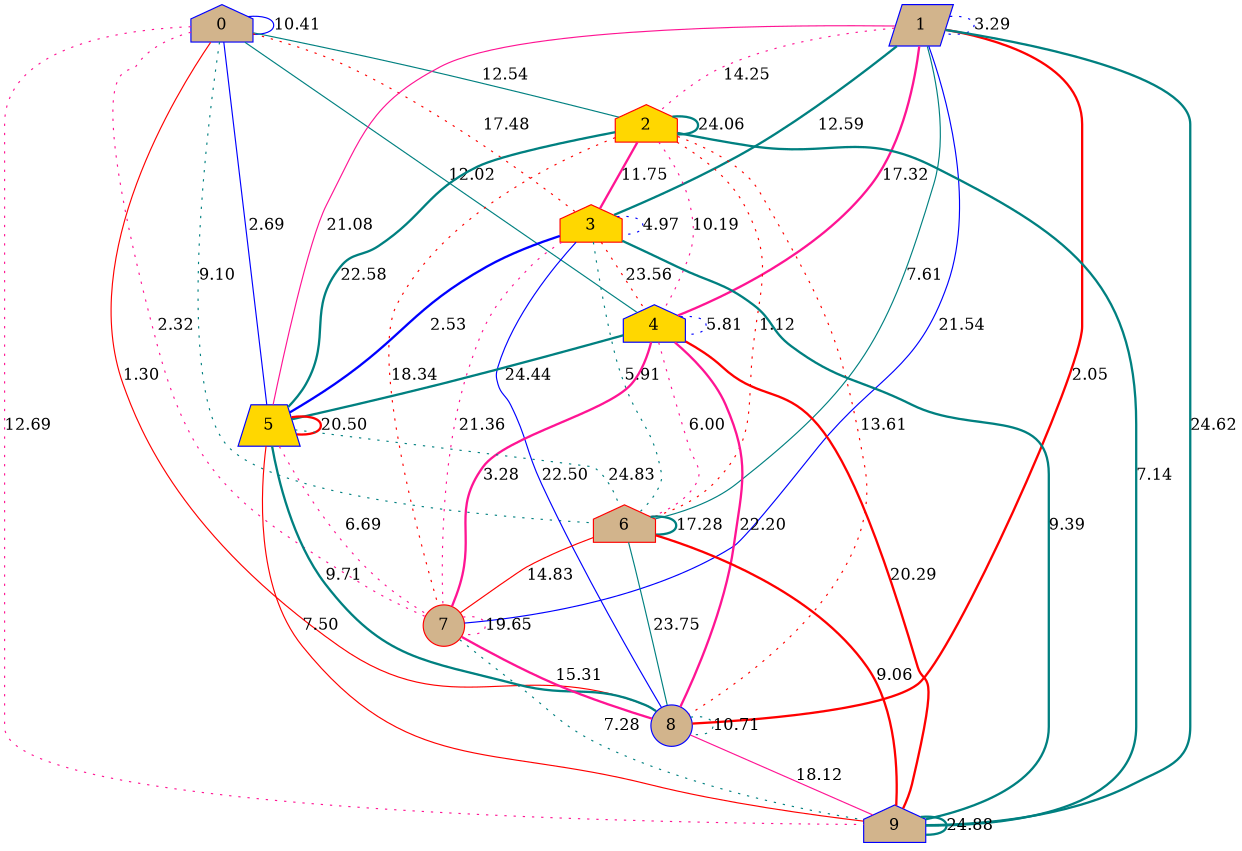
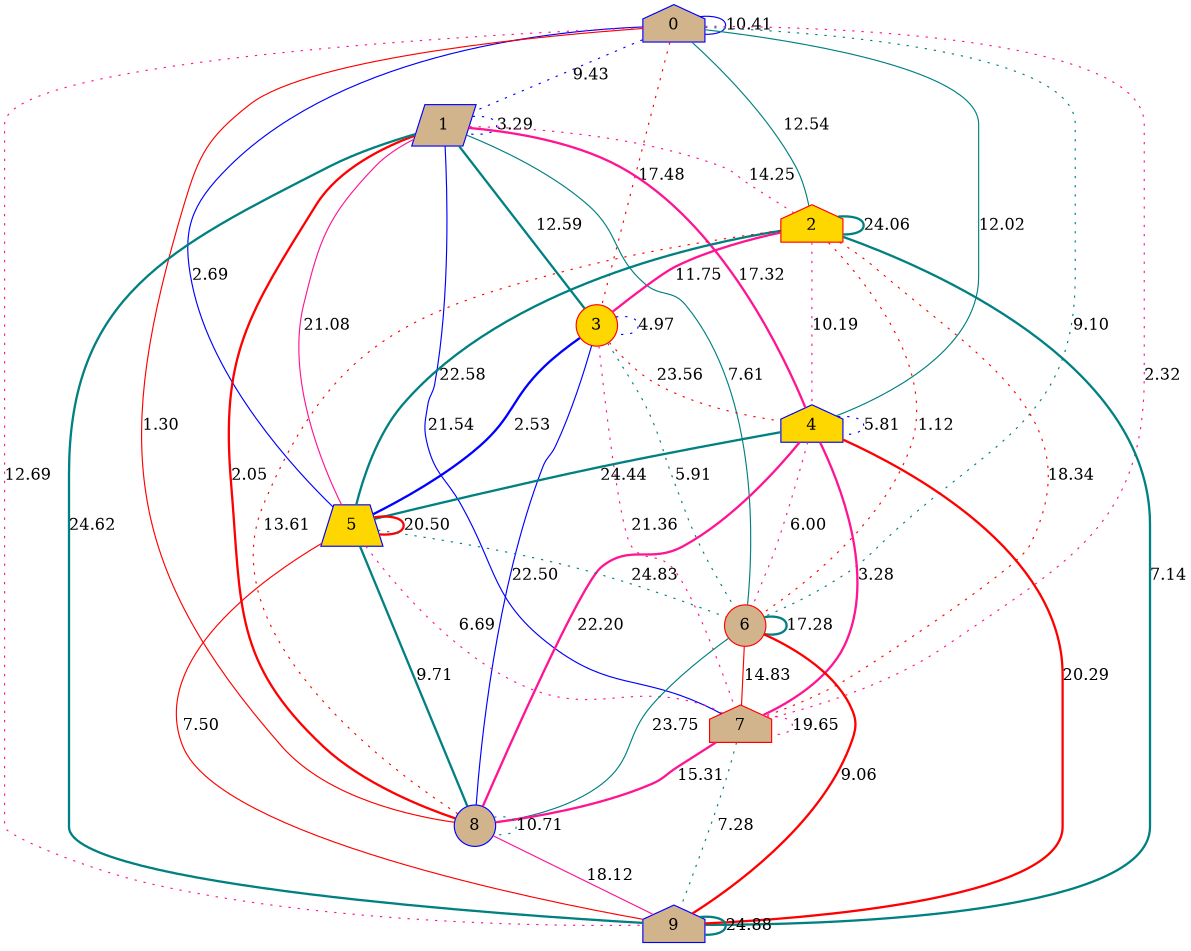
  graph {
    node [color=blue fillcolor=tan shape=house style=filled]
    edge [color=teal style=dotted]
    0
    1 [shape=parallelogram]
    2 [color=red fillcolor=gold]
-   3 [color=red fillcolor=gold]
+   3 [color=red fillcolor=gold shape=circle]
    4 [fillcolor=gold]
    5 [fillcolor=gold shape=trapezium]
-   6 [color=red]
-   7 [color=red shape=circle]
+   6 [color=red shape=circle]
+   7 [color=red]
    8 [shape=circle]
    9
    0 -- 0 [color=blue label=10.41 style=solid]
+   0 -- 1 [color=blue label=9.43]
    0 -- 2 [label=12.54 style=solid]
    0 -- 3 [color=red label=17.48]
    0 -- 4 [label=12.02 style=solid]
    0 -- 5 [color=blue label=2.69 style=solid]
    0 -- 6 [label=9.10]
    0 -- 7 [color=deeppink label=2.32]
    0 -- 8 [color=red label=1.30 style=solid]
    0 -- 9 [color=deeppink label=12.69]
    1 -- 1 [color=blue label=3.29]
    1 -- 2 [color=deeppink label=14.25]
    1 -- 3 [label=12.59 style=bold]
    1 -- 4 [color=deeppink label=17.32 style=bold]
    1 -- 5 [color=deeppink label=21.08 style=solid]
    1 -- 6 [label=7.61 style=solid]
    1 -- 7 [color=blue label=21.54 style=solid]
    1 -- 8 [color=red label=2.05 style=bold]
    1 -- 9 [label=24.62 style=bold]
    2 -- 2 [label=24.06 style=bold]
    2 -- 3 [color=deeppink label=11.75 style=bold]
    2 -- 4 [color=deeppink label=10.19]
    2 -- 5 [label=22.58 style=bold]
    2 -- 6 [color=red label=1.12]
    2 -- 7 [color=red label=18.34]
    2 -- 8 [color=red label=13.61]
    2 -- 9 [label=7.14 style=bold]
    3 -- 3 [color=blue label=4.97]
    3 -- 4 [color=red label=23.56]
    3 -- 5 [color=blue label=2.53 style=bold]
    3 -- 6 [label=5.91]
    3 -- 7 [color=deeppink label=21.36]
    3 -- 8 [color=blue label=22.50 style=solid]
-   3 -- 9 [label=9.39 style=bold]
    4 -- 4 [color=blue label=5.81]
    4 -- 5 [label=24.44 style=bold]
    4 -- 6 [color=deeppink label=6.00]
    4 -- 7 [color=deeppink label=3.28 style=bold]
    4 -- 8 [color=deeppink label=22.20 style=bold]
    4 -- 9 [color=red label=20.29 style=bold]
    5 -- 5 [color=red label=20.50 style=bold]
    5 -- 6 [label=24.83]
    5 -- 7 [color=deeppink label=6.69]
    5 -- 8 [label=9.71 style=bold]
    5 -- 9 [color=red label=7.50 style=solid]
    6 -- 6 [label=17.28 style=bold]
    6 -- 7 [color=red label=14.83 style=solid]
    6 -- 8 [label=23.75 style=solid]
    6 -- 9 [color=red label=9.06 style=bold]
    7 -- 7 [color=deeppink label=19.65]
    7 -- 8 [color=deeppink label=15.31 style=bold]
    7 -- 9 [label=7.28]
    8 -- 8 [label=10.71]
    8 -- 9 [color=deeppink label=18.12 style=solid]
    9 -- 9 [label=24.88 style=bold]
  }
